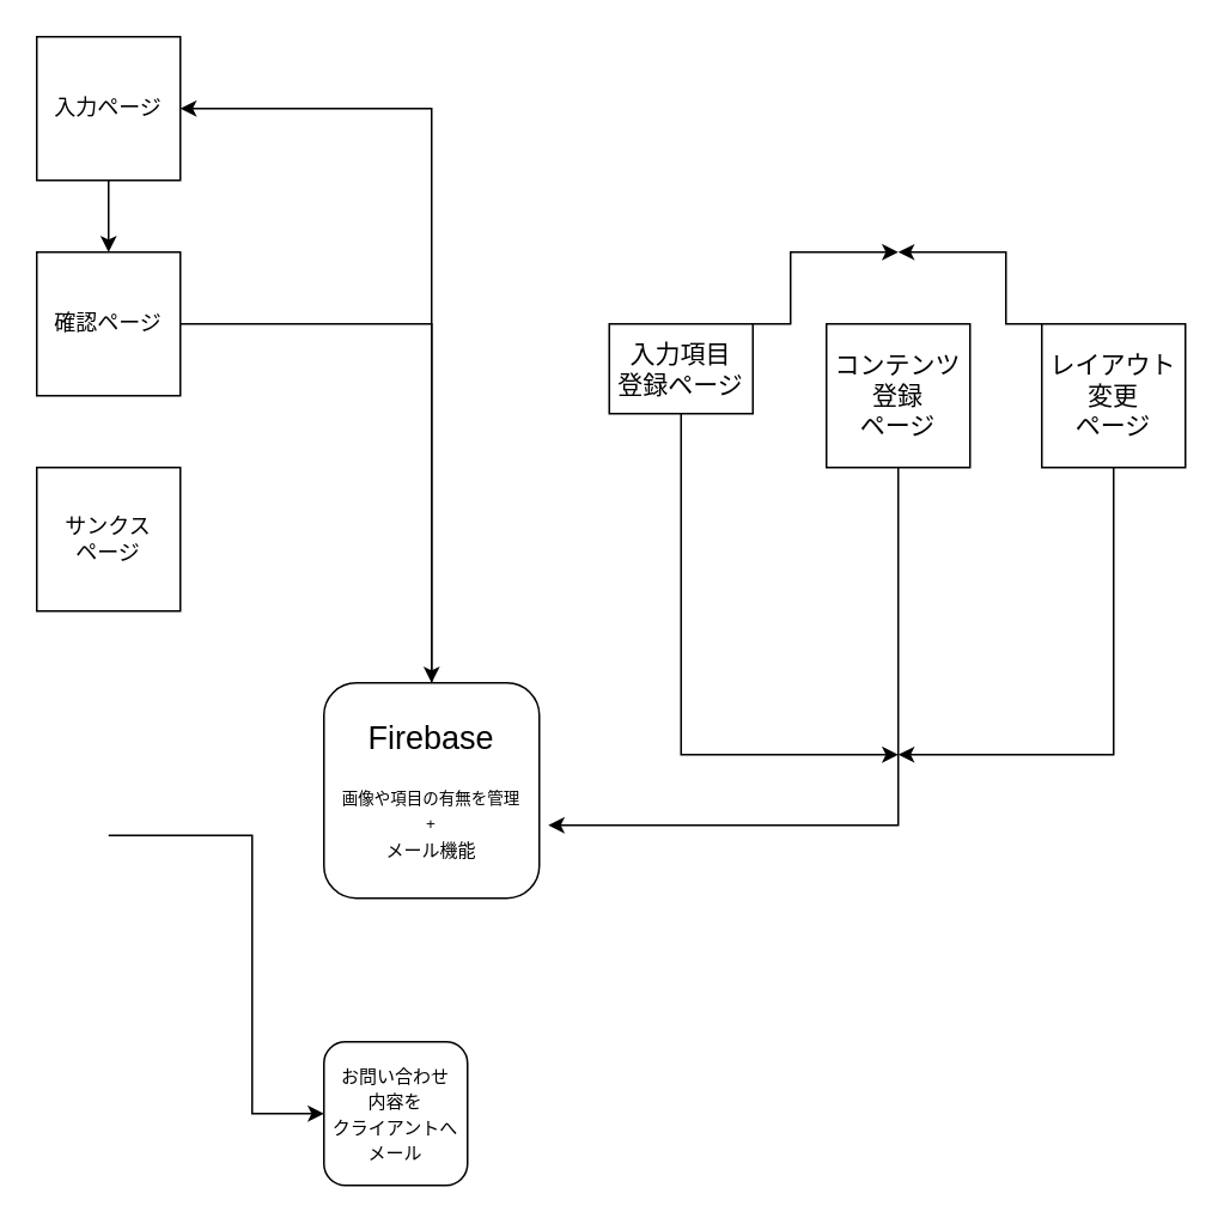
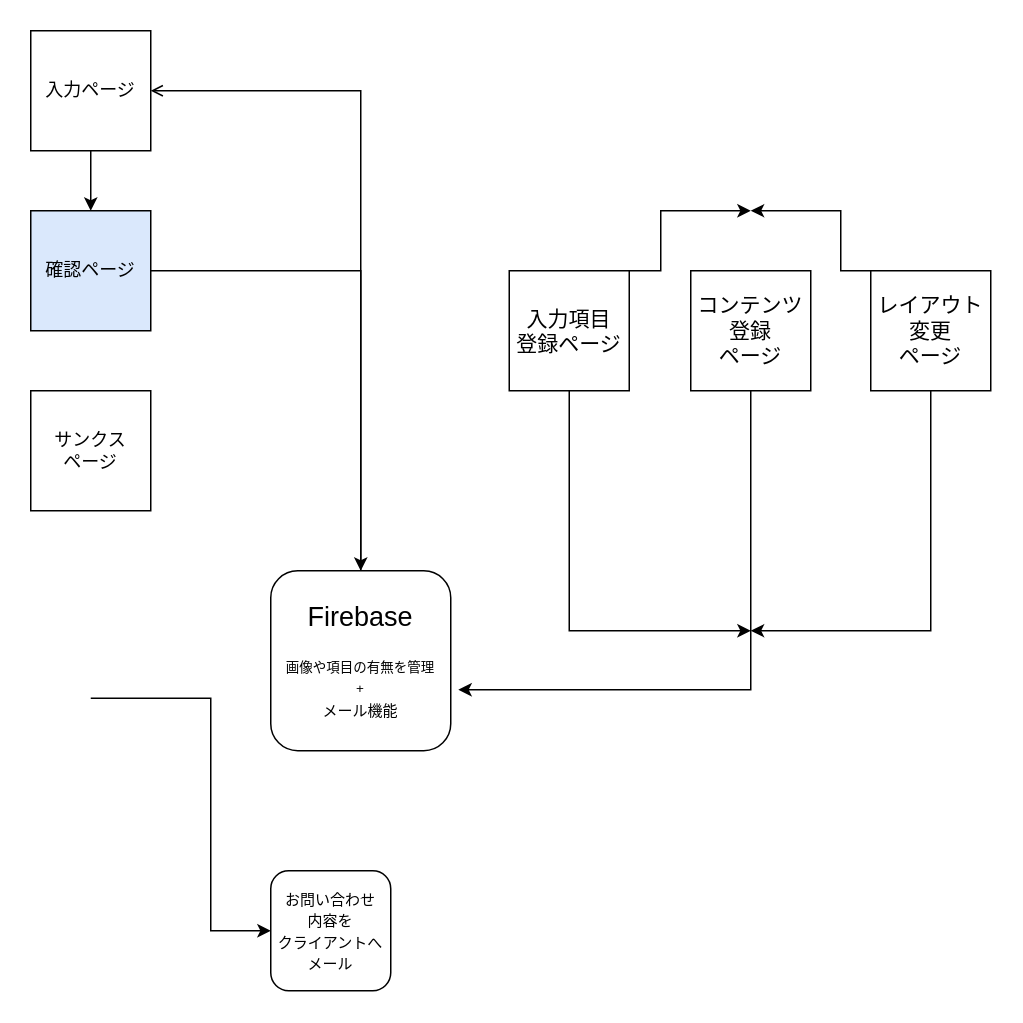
  <mxCell id="0" />
  <mxCell id="1" parent="0" />
  <mxCell id="2" style="edgeStyle=orthogonalEdgeStyle;rounded=0;orthogonalLoop=1;jettySize=auto;html=1;exitX=0.5;exitY=1;exitDx=0;exitDy=0;entryX=0.5;entryY=0;entryDx=0;entryDy=0;" edge="1" parent="1" source="3" target="5"><mxGeometry relative="1" as="geometry" /></mxCell>
  <mxCell id="3" value="入力ページ" style="whiteSpace=wrap;html=1;aspect=fixed;" vertex="1" parent="1"><mxGeometry x="20" y="20" width="80" height="80" as="geometry" /></mxCell>
  <mxCell id="4" style="edgeStyle=orthogonalEdgeStyle;rounded=0;orthogonalLoop=1;jettySize=auto;html=1;" edge="1" parent="1" source="5" target="17"><mxGeometry relative="1" as="geometry" /></mxCell>
- <mxCell id="5" value="確認ページ" style="whiteSpace=wrap;html=1;aspect=fixed;" vertex="1" parent="1"><mxGeometry x="20" y="140" width="80" height="80" as="geometry" /></mxCell>
+ <mxCell id="5" value="確認ページ" style="whiteSpace=wrap;html=1;aspect=fixed;fillColor=#dae8fc;" vertex="1" parent="1"><mxGeometry x="20" y="140" width="80" height="80" as="geometry" /></mxCell>
  <mxCell id="6" style="edgeStyle=elbowEdgeStyle;rounded=0;orthogonalLoop=1;jettySize=auto;html=1;entryX=0;entryY=0.5;entryDx=0;entryDy=0;" edge="1" parent="1" target="18"><mxGeometry relative="1" as="geometry"><mxPoint x="180" y="665" as="targetPoint" /><mxPoint x="60" y="465" as="sourcePoint" /><Array as="points"><mxPoint x="140" y="575" /></Array></mxGeometry></mxCell>
  <mxCell id="7" value="サンクス&lt;br&gt;ページ" style="whiteSpace=wrap;html=1;aspect=fixed;" vertex="1" parent="1"><mxGeometry x="20" y="260" width="80" height="80" as="geometry" /></mxCell>
- <mxCell id="8" style="edgeStyle=elbowEdgeStyle;rounded=0;orthogonalLoop=1;jettySize=auto;html=1;entryX=1;entryY=0.5;entryDx=0;entryDy=0;exitX=0.5;exitY=0;exitDx=0;exitDy=0;" edge="1" parent="1" source="17" target="3"><mxGeometry relative="1" as="geometry"><mxPoint x="240" y="375" as="sourcePoint" /><Array as="points"><mxPoint x="240" y="220" /></Array></mxGeometry></mxCell>
+ <mxCell id="8" style="edgeStyle=elbowEdgeStyle;rounded=0;orthogonalLoop=1;jettySize=auto;html=1;entryX=1;entryY=0.5;entryDx=0;entryDy=0;exitX=0.5;exitY=0;exitDx=0;exitDy=0;endArrow=open;" edge="1" parent="1" source="17" target="3"><mxGeometry relative="1" as="geometry"><mxPoint x="240" y="375" as="sourcePoint" /><Array as="points"><mxPoint x="240" y="220" /></Array></mxGeometry></mxCell>
  <mxCell id="9" style="edgeStyle=elbowEdgeStyle;rounded=0;orthogonalLoop=1;jettySize=auto;html=1;exitX=0.5;exitY=0;exitDx=0;exitDy=0;" edge="1" parent="1" source="11"><mxGeometry relative="1" as="geometry"><mxPoint x="500" y="140" as="targetPoint" /></mxGeometry></mxCell>
  <mxCell id="10" style="edgeStyle=elbowEdgeStyle;rounded=0;orthogonalLoop=1;jettySize=auto;html=1;" edge="1" parent="1" source="11"><mxGeometry relative="1" as="geometry"><mxPoint x="500" y="420" as="targetPoint" /><Array as="points"><mxPoint x="379" y="330" /></Array></mxGeometry></mxCell>
- <mxCell id="11" value="&lt;font style=&quot;font-size: 14px&quot;&gt;入力項目&lt;br&gt;登録ページ&lt;/font&gt;" style="whiteSpace=wrap;html=1;aspect=fixed;" vertex="1" parent="1"><mxGeometry x="339" y="180" width="80" height="50" as="geometry" /></mxCell>
+ <mxCell id="11" value="&lt;font style=&quot;font-size: 14px&quot;&gt;入力項目&lt;br&gt;登録ページ&lt;/font&gt;" style="whiteSpace=wrap;html=1;aspect=fixed;" vertex="1" parent="1"><mxGeometry x="339" y="180" width="80" height="80" as="geometry" /></mxCell>
  <mxCell id="12" style="edgeStyle=elbowEdgeStyle;rounded=0;orthogonalLoop=1;jettySize=auto;html=1;entryX=1.042;entryY=0.661;entryDx=0;entryDy=0;entryPerimeter=0;" edge="1" parent="1" source="13" target="17"><mxGeometry relative="1" as="geometry"><Array as="points"><mxPoint x="500" y="350" /></Array></mxGeometry></mxCell>
  <mxCell id="13" value="&lt;font style=&quot;font-size: 14px&quot;&gt;コンテンツ登録&lt;br&gt;ページ&lt;/font&gt;" style="whiteSpace=wrap;html=1;aspect=fixed;" vertex="1" parent="1"><mxGeometry x="460" y="180" width="80" height="80" as="geometry" /></mxCell>
  <mxCell id="14" style="edgeStyle=elbowEdgeStyle;rounded=0;orthogonalLoop=1;jettySize=auto;html=1;exitX=0.5;exitY=0;exitDx=0;exitDy=0;" edge="1" parent="1" source="16"><mxGeometry relative="1" as="geometry"><mxPoint x="500" y="140" as="targetPoint" /></mxGeometry></mxCell>
  <mxCell id="15" style="edgeStyle=elbowEdgeStyle;rounded=0;orthogonalLoop=1;jettySize=auto;html=1;" edge="1" parent="1" source="16"><mxGeometry relative="1" as="geometry"><mxPoint x="500" y="420" as="targetPoint" /><Array as="points"><mxPoint x="620" y="320" /></Array></mxGeometry></mxCell>
  <mxCell id="16" value="&lt;font style=&quot;font-size: 14px&quot;&gt;レイアウト&lt;br&gt;変更&lt;br&gt;ページ&lt;/font&gt;" style="whiteSpace=wrap;html=1;aspect=fixed;" vertex="1" parent="1"><mxGeometry x="580" y="180" width="80" height="80" as="geometry" /></mxCell>
  <mxCell id="17" value="&lt;font&gt;&lt;span style=&quot;font-size: 18px&quot;&gt;Firebase&lt;br&gt;&lt;/span&gt;&lt;br&gt;&lt;font style=&quot;font-size: 9px&quot;&gt;画像や項目の有無を管理&lt;br&gt;+&lt;br&gt;&lt;/font&gt;&lt;font style=&quot;font-size: 10px&quot;&gt;メール機能&lt;/font&gt;&lt;br&gt;&lt;/font&gt;" style="whiteSpace=wrap;html=1;aspect=fixed;glass=0;rounded=1;" vertex="1" parent="1"><mxGeometry x="180" y="380" width="120" height="120" as="geometry" /></mxCell>
  <mxCell id="18" value="&lt;font style=&quot;font-size: 10px&quot;&gt;お問い合わせ&lt;br&gt;内容を&lt;br&gt;クライアントへ&lt;br&gt;メール&lt;/font&gt;" style="whiteSpace=wrap;html=1;aspect=fixed;rounded=1;" vertex="1" parent="1"><mxGeometry x="180" y="580" width="80" height="80" as="geometry" /></mxCell>
